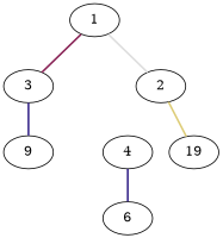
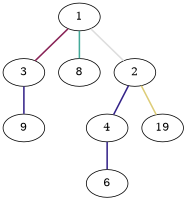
  graph {
    fontname="DejaVu Serif"
    rankdir=BT
    node [fontname="DejaVu Serif"]
    edge [color="#332288" fontname="DejaVu Serif" style=bold]
    2
    1
    3
    4
    6
+   8
    9
    n8 [label=19]
    2 -- 1 [color="#DDDDDD"]
    3 -- 1 [color="#882255"]
+   4 -- 2
    6 -- 4
+   8 -- 1 [color="#44AA99"]
    9 -- 3
    n8 -- 2 [color="#DDCC77"]
  }
